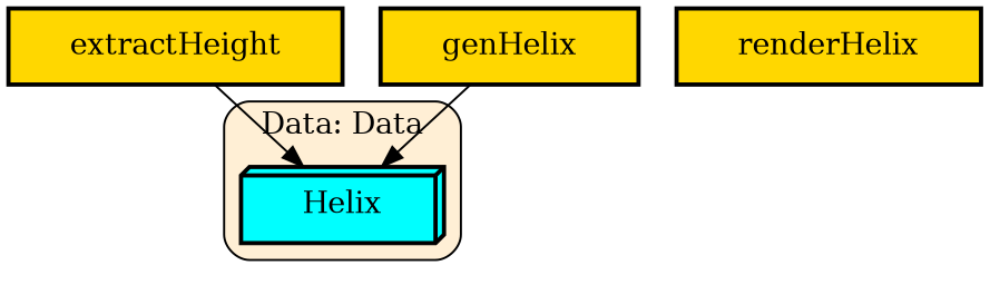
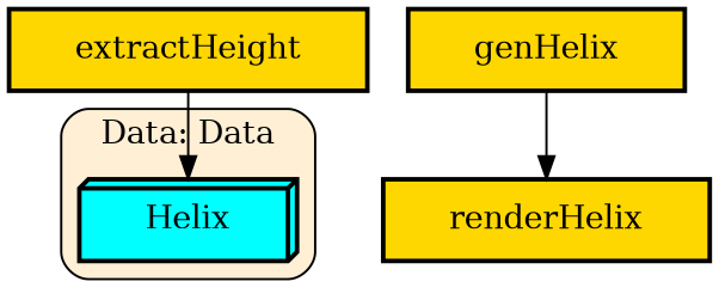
  digraph {
    node [fillcolor=gold margin="0.4,0.1" shape=box style="filled,bold"]
    edge [color=black penwidth=1]
    n1 [fillcolor=cyan label=Helix shape=box3d]
    n2 [label=extractHeight]
    n3 [label=genHelix]
    n4 [label=renderHelix]
    subgraph cluster_1 {
      fillcolor=papayawhip
      label="Data: Data"
      style="filled,rounded"
      n1
    }
    n2 -> n1
-   n3 -> n1
+   n3 -> n4
  }
